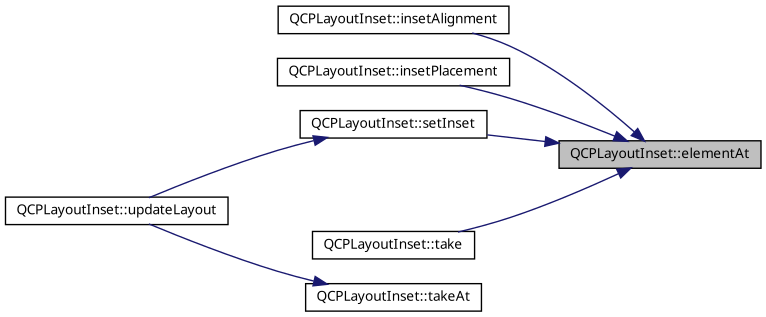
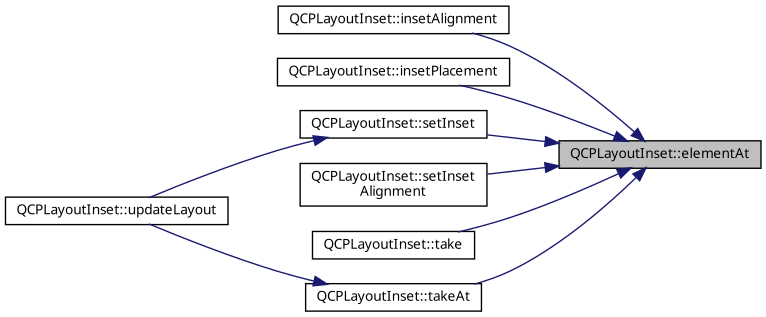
  digraph {
    fontname="Noto Sans"
    rankdir=RL
    node [color=black fillcolor=white fontname="Noto Sans" fontsize=10 shape=record style=filled]
    edge [color=midnightblue dir=back fontname="Noto Sans" fontsize=10 labelfontname=Helvetica labelfontsize=10 style=solid]
    n1 [fillcolor=grey75 fontcolor=black height=0.2 label="QCPLayoutInset::elementAt" width=0.4]
    n2 [height=0.2 label="QCPLayoutInset::insetAlignment" width=0.4]
    n3 [height=0.2 label="QCPLayoutInset::insetPlacement" width=0.4]
    n4 [height=0.2 label="QCPLayoutInset::setInset" width=0.4]
+   n5 [height=0.2 label="QCPLayoutInset::setInset\lAlignment" width=0.4]
    n6 [height=0.2 label="QCPLayoutInset::take" width=0.4]
    n7 [height=0.2 label="QCPLayoutInset::takeAt" width=0.4]
    n8 [height=0.2 label="QCPLayoutInset::updateLayout" width=0.4]
    n1 -> n2
    n1 -> n3
    n1 -> n4
+   n1 -> n5
    n1 -> n6
+   n1 -> n7
    n4 -> n8
    n7 -> n8
  }
